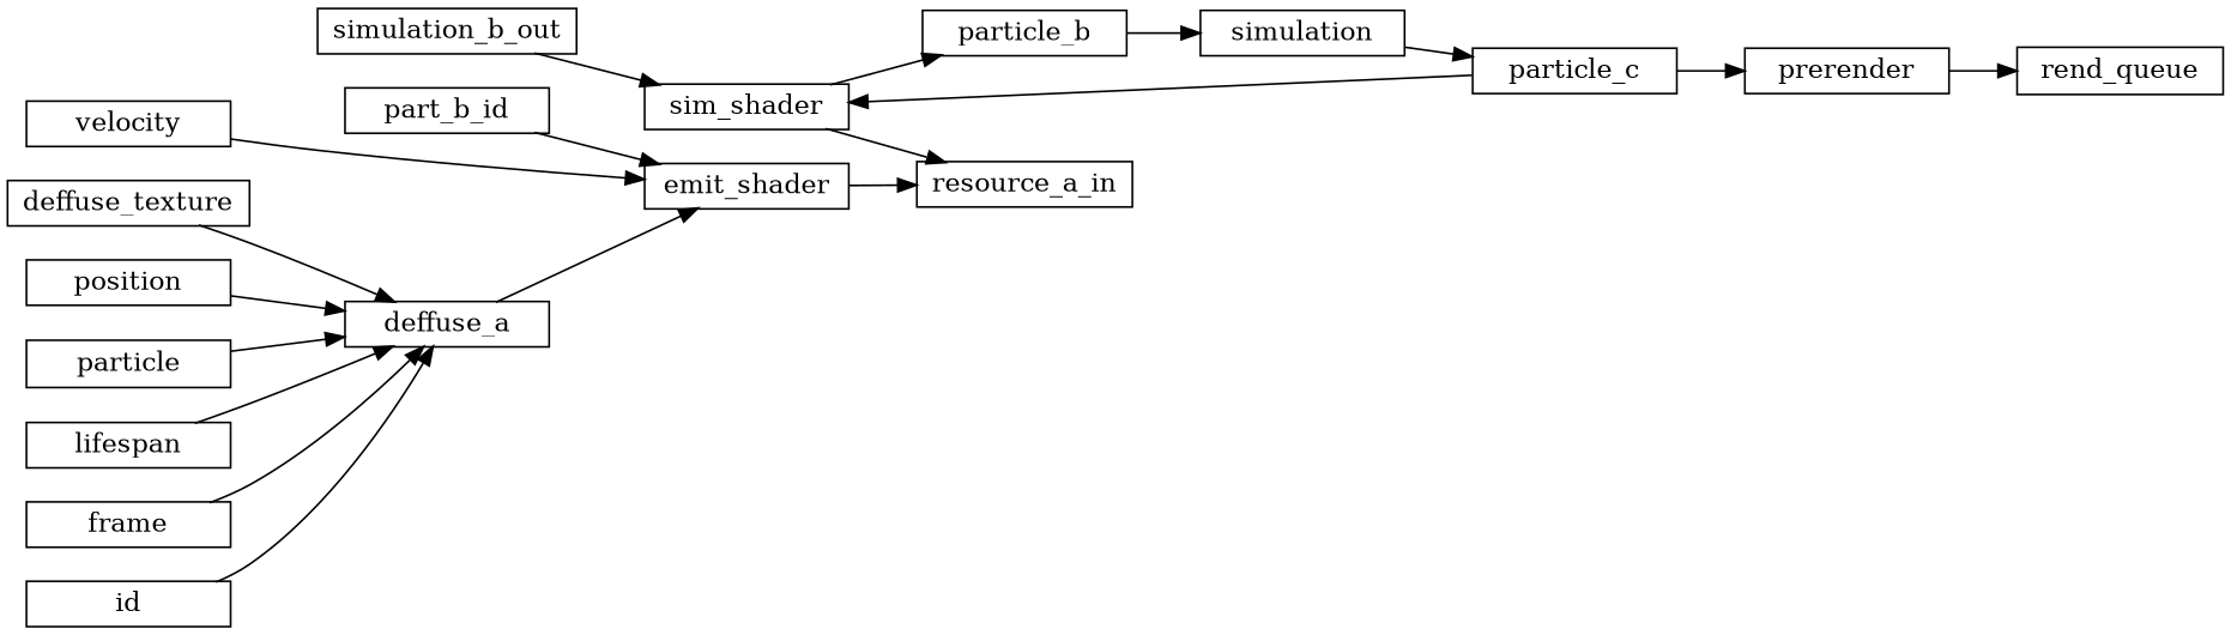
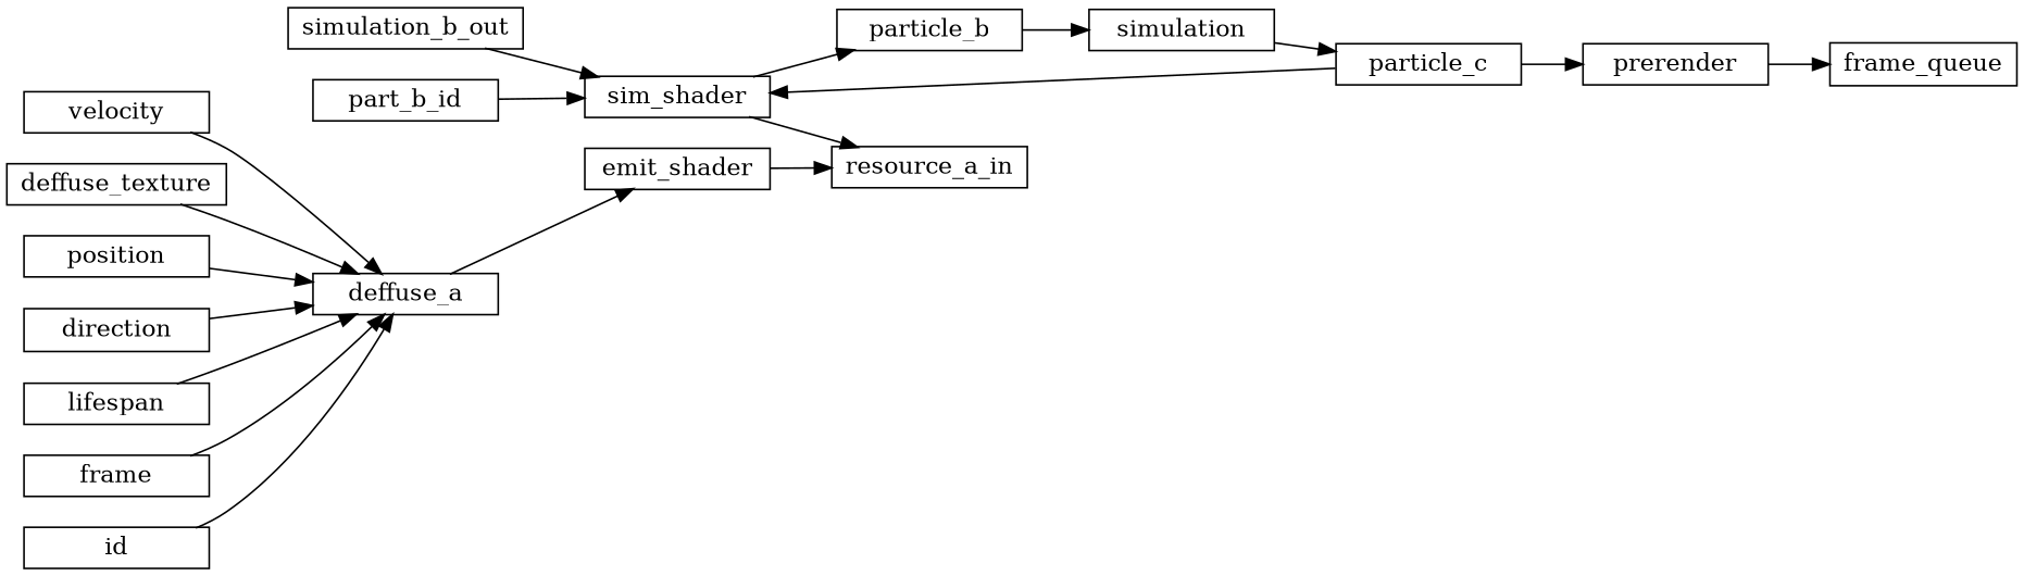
  digraph {
    rankdir=LR
    node [shape=record]
    n1 [height=.1 label=deffuse_a width=1.5]
    emit_shader [height=.1 width=1.5]
    resource_a_in [height=.1 width=1.5]
    deffuse_texture [height=.1 width=1.5]
    position [height=.1 width=1.5]
-   direction [height=.1 width=1.5 label=particle]
+   direction [height=.1 width=1.5]
    velocity [height=.1 width=1.5]
    lifespan [height=.1 width=1.5]
    frame [height=.1 width=1.5]
    id [height=.1 width=1.5]
    sim_shader [height=.1 width=1.5]
    particle_b [height=.1 width=1.5]
    simulation [height=.1 width=1.5]
    n14 [height=.1 label=simulation_b_out width=1.5]
    part_b_id [height=.1 width=1.5]
    particle_c [height=.1 width=1.5]
    prerender [height=.1 width=1.5]
-   rend_queue [height=.1 width=1.5]
+   rend_queue [height=.1 width=1.5 label=frame_queue]
    n1 -> emit_shader
    emit_shader -> resource_a_in
    deffuse_texture -> n1
    position -> n1
    direction -> n1
-   velocity -> emit_shader
+   velocity -> n1
    lifespan -> n1
    frame -> n1
    id -> n1
    sim_shader -> resource_a_in
    sim_shader -> particle_b
    particle_b -> simulation
    simulation -> particle_c
    n14 -> sim_shader
-   part_b_id -> emit_shader
+   part_b_id -> sim_shader
    particle_c -> sim_shader
    particle_c -> prerender
    prerender -> rend_queue
  }
